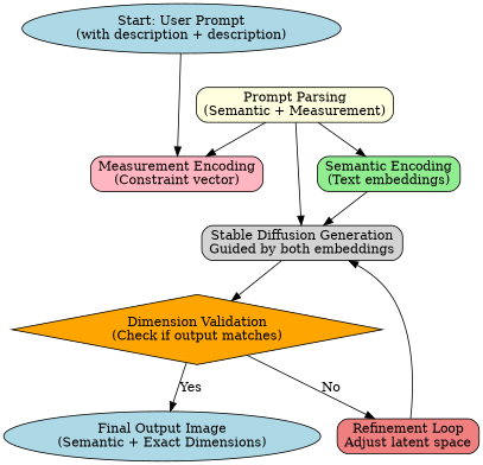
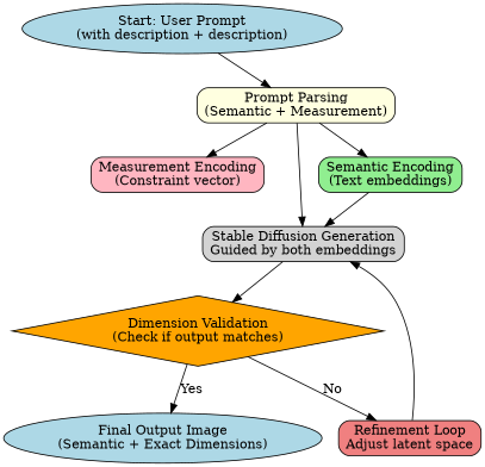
  digraph {
    rankdir=TB
    node [fillcolor=lightblue shape=box style="rounded,filled"]
    n1 [label="Start: User Prompt\n(with description + description)" shape=oval style=filled]
    n2 [fillcolor=lightyellow label="Prompt Parsing\n(Semantic + Measurement)"]
    n3 [fillcolor=lightgreen label="Semantic Encoding\n(Text embeddings)"]
    n4 [fillcolor=lightpink label="Measurement Encoding\n(Constraint vector)"]
    n5 [fillcolor=lightgrey label="Stable Diffusion Generation\nGuided by both embeddings"]
    n6 [fillcolor=orange label="Dimension Validation\n(Check if output matches)" shape=diamond style=filled]
    n7 [fillcolor=lightcoral label="Refinement Loop\nAdjust latent space"]
    n8 [label="Final Output Image\n(Semantic + Exact Dimensions)" shape=oval style=filled]
-   n1 -> n4
+   n1 -> n2
    n2 -> n3
    n2 -> n4
    n2 -> n5
    n3 -> n5
    n5 -> n6
    n6 -> n7 [label=No]
    n6 -> n8 [label=Yes]
    n7 -> n5
  }
